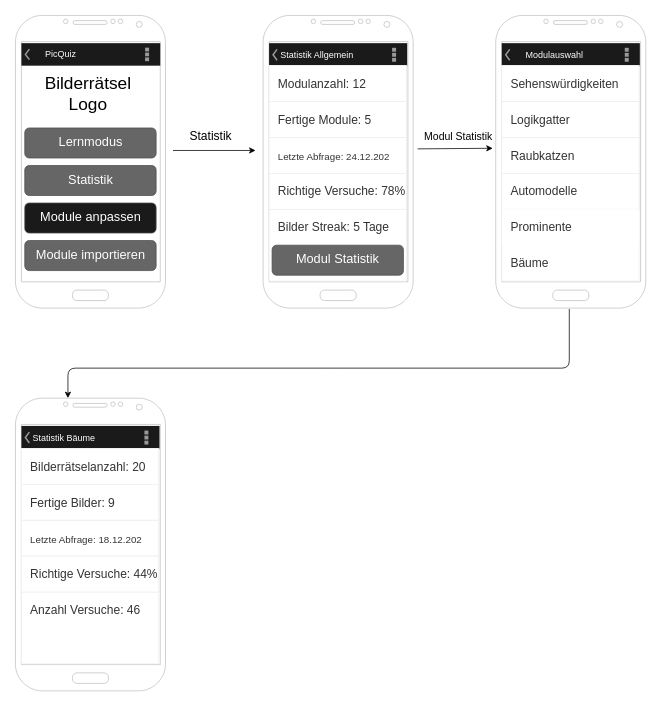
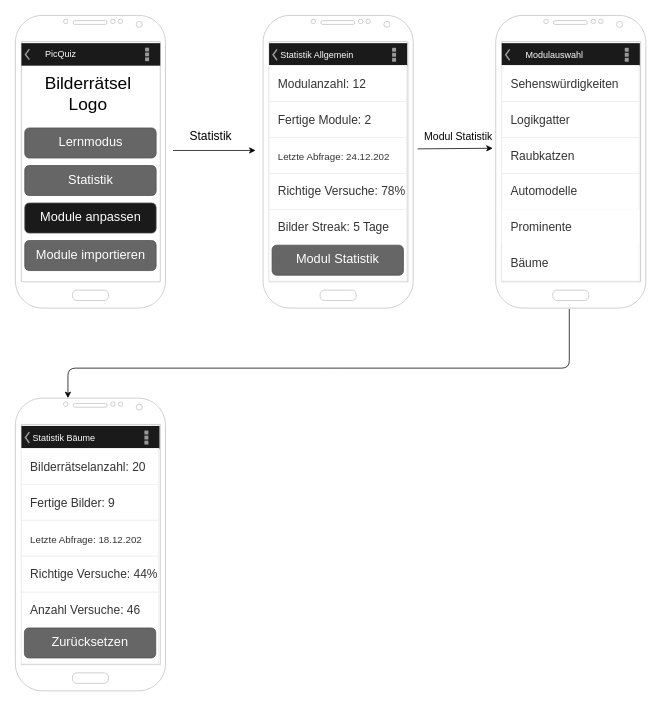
  <mxCell id="0" />
  <mxCell id="1" parent="0" />
  <mxCell id="2" value="" style="verticalLabelPosition=bottom;verticalAlign=top;html=1;shadow=0;dashed=0;strokeWidth=1;shape=mxgraph.android.phone2;strokeColor=#c0c0c0;" parent="1" vertex="1"><mxGeometry x="20" y="20" width="200" height="390" as="geometry" /></mxCell>
  <mxCell id="3" value="Lernmodus" style="rounded=1;html=1;shadow=0;dashed=0;whiteSpace=wrap;fontSize=17;fillColor=#666666;align=center;strokeColor=#4D4D4D;fontColor=#ffffff;" parent="1" vertex="1"><mxGeometry x="32.5" y="170" width="175" height="40" as="geometry" /></mxCell>
  <mxCell id="4" value="Bilderrätsel Logo" style="text;html=1;strokeColor=none;fillColor=none;align=center;verticalAlign=middle;whiteSpace=wrap;rounded=0;fontSize=23;" parent="1" vertex="1"><mxGeometry x="32.5" y="80" width="167.5" height="90" as="geometry" /></mxCell>
  <mxCell id="5" value="Module anpassen" style="rounded=1;html=1;shadow=0;dashed=0;whiteSpace=wrap;fontSize=17;fillColor=#1a1a1a;align=center;strokeColor=#4D4D4D;fontColor=#ffffff;" parent="1" vertex="1"><mxGeometry x="32.5" y="270" width="175" height="40" as="geometry" /></mxCell>
  <mxCell id="6" value="&lt;div&gt;Module importieren&lt;/div&gt;" style="rounded=1;html=1;shadow=0;dashed=0;whiteSpace=wrap;fontSize=17;fillColor=#666666;align=center;strokeColor=#4D4D4D;fontColor=#ffffff;" parent="1" vertex="1"><mxGeometry x="32.5" y="320" width="175" height="40" as="geometry" /></mxCell>
  <mxCell id="7" value="&lt;div&gt;Statistik&lt;/div&gt;" style="rounded=1;html=1;shadow=0;dashed=0;whiteSpace=wrap;fontSize=17;fillColor=#666666;align=center;strokeColor=#4D4D4D;fontColor=#ffffff;" parent="1" vertex="1"><mxGeometry x="32.5" y="220" width="175" height="40" as="geometry" /></mxCell>
  <mxCell id="8" value="&amp;nbsp;&amp;nbsp;&amp;nbsp;&amp;nbsp;&amp;nbsp;&amp;nbsp;&amp;nbsp;&amp;nbsp; PicQuiz" style="strokeWidth=1;html=1;shadow=0;dashed=0;shape=mxgraph.android.action_bar;fillColor=#1A1A1A;strokeColor=#c0c0c0;strokeWidth=2;fontColor=#FFFFFF;align=left;" parent="1" vertex="1"><mxGeometry x="28" y="57" width="185" height="30" as="geometry" /></mxCell>
  <mxCell id="9" value="Statistik" style="endArrow=classic;html=1;fontSize=16;" parent="1" edge="1"><mxGeometry x="-0.091" y="20" width="50" height="50" relative="1" as="geometry"><mxPoint x="230" y="200" as="sourcePoint" /><mxPoint x="340" y="200" as="targetPoint" /><mxPoint as="offset" /></mxGeometry></mxCell>
  <mxCell id="10" value="&lt;font style=&quot;font-size: 14px&quot;&gt;Modul Statistik&lt;/font&gt;" style="endArrow=classic;html=1;fontSize=16;entryX=-0.02;entryY=0.454;entryDx=0;entryDy=0;entryPerimeter=0;exitX=1.03;exitY=0.456;exitDx=0;exitDy=0;exitPerimeter=0;" parent="1" source="12" edge="1"><mxGeometry x="0.083" y="17" width="50" height="50" relative="1" as="geometry"><mxPoint x="530" y="370" as="sourcePoint" /><mxPoint x="656" y="197.06" as="targetPoint" /><mxPoint as="offset" /></mxGeometry></mxCell>
  <mxCell id="11" value="" style="group" parent="1" vertex="1" connectable="0"><mxGeometry x="350" y="20" width="200" height="390" as="geometry" /></mxCell>
  <mxCell id="12" value="" style="verticalLabelPosition=bottom;verticalAlign=top;html=1;shadow=0;dashed=0;strokeWidth=1;shape=mxgraph.android.phone2;strokeColor=#c0c0c0;" parent="11" vertex="1"><mxGeometry width="200" height="390" as="geometry" /></mxCell>
  <mxCell id="13" value="&amp;nbsp;&amp;nbsp;&amp;nbsp; Statistik Allgemein" style="strokeWidth=1;html=1;shadow=0;dashed=0;shape=mxgraph.android.action_bar;fillColor=#1A1A1A;strokeColor=#c0c0c0;strokeWidth=2;fontColor=#FFFFFF;align=left;" parent="11" vertex="1"><mxGeometry x="8" y="37" width="184" height="31" as="geometry" /></mxCell>
  <mxCell id="14" value="" style="group;fillColor=#ffffff;strokeColor=#EEEEEE;" parent="11" vertex="1" connectable="0"><mxGeometry x="8" y="67" width="183" height="287" as="geometry" /></mxCell>
  <mxCell id="15" value="" style="group" parent="14" vertex="1" connectable="0"><mxGeometry width="183" height="287" as="geometry" /></mxCell>
  <mxCell id="16" value="" style="strokeColor=inherit;fillColor=inherit;gradientColor=inherit;strokeWidth=1;html=1;shadow=0;dashed=0;shape=mxgraph.android.rrect;rSize=0;align=left;spacingLeft=10;fontSize=16;fontColor=#333333;" parent="15" vertex="1" connectable="0"><mxGeometry width="183" height="239.167" as="geometry" /></mxCell>
  <mxCell id="17" value="" style="group" parent="16" vertex="1" connectable="0"><mxGeometry width="183" height="239.167" as="geometry" /></mxCell>
  <mxCell id="18" value="" style="strokeWidth=1;html=1;shadow=0;dashed=0;shape=mxgraph.android.rrect;rSize=0;strokeColor=#eeeeee;gradientColor=none;fontSize=22;align=left;" parent="17" vertex="1"><mxGeometry width="183" height="191.333" as="geometry" /></mxCell>
  <mxCell id="19" value="Modulanzahl: 12" style="strokeColor=inherit;fillColor=inherit;gradientColor=inherit;strokeWidth=1;html=1;shadow=0;dashed=0;shape=mxgraph.android.rrect;rSize=0;align=left;spacingLeft=10;fontSize=16;fontColor=#333333;" parent="18" vertex="1"><mxGeometry width="183" height="47.833" as="geometry" /></mxCell>
- <mxCell id="20" value="Fertige Module: 5" style="strokeColor=inherit;fillColor=inherit;gradientColor=inherit;strokeWidth=1;html=1;shadow=0;dashed=0;shape=mxgraph.android.rrect;rSize=0;align=left;spacingLeft=10;fontSize=16;fontColor=#333333;" parent="18" vertex="1"><mxGeometry y="47.833" width="183" height="47.833" as="geometry" /></mxCell>
+ <mxCell id="20" value="Fertige Module: 2" style="strokeColor=inherit;fillColor=inherit;gradientColor=inherit;strokeWidth=1;html=1;shadow=0;dashed=0;shape=mxgraph.android.rrect;rSize=0;align=left;spacingLeft=10;fontSize=16;fontColor=#333333;" parent="18" vertex="1"><mxGeometry y="47.833" width="183" height="47.833" as="geometry" /></mxCell>
  <mxCell id="21" value="&lt;font style=&quot;font-size: 13px&quot;&gt;Letzte Abfrage: 24.12.202&lt;/font&gt;" style="strokeColor=inherit;fillColor=inherit;gradientColor=inherit;strokeWidth=1;html=1;shadow=0;dashed=0;shape=mxgraph.android.rrect;rSize=0;align=left;spacingLeft=10;fontSize=16;fontColor=#333333;" parent="18" vertex="1"><mxGeometry y="95.667" width="183" height="47.833" as="geometry" /></mxCell>
  <mxCell id="22" value="Richtige Versuche: 78%" style="strokeColor=inherit;fillColor=inherit;gradientColor=inherit;strokeWidth=1;html=1;shadow=0;dashed=0;shape=mxgraph.android.rrect;rSize=0;align=left;spacingLeft=10;fontSize=16;fontColor=#333333;" parent="18" vertex="1"><mxGeometry y="143.5" width="183" height="47.833" as="geometry" /></mxCell>
  <mxCell id="23" value="Bilder Streak: 5 Tage" style="strokeColor=inherit;fillColor=inherit;gradientColor=inherit;strokeWidth=1;html=1;shadow=0;dashed=0;shape=mxgraph.android.rrect;rSize=0;align=left;spacingLeft=10;fontSize=16;fontColor=#333333;" parent="17" vertex="1"><mxGeometry y="191.333" width="183" height="47.833" as="geometry" /></mxCell>
  <mxCell id="24" value="Modul Statistik" style="rounded=1;html=1;shadow=0;dashed=0;whiteSpace=wrap;fontSize=17;fillColor=#666666;align=center;strokeColor=#4D4D4D;fontColor=#ffffff;" vertex="1" parent="14"><mxGeometry x="4" y="239.17" width="175" height="40" as="geometry" /></mxCell>
  <mxCell id="25" value="" style="group" vertex="1" connectable="0" parent="1"><mxGeometry x="660" y="20" width="200" height="390" as="geometry" /></mxCell>
  <mxCell id="26" value="" style="verticalLabelPosition=bottom;verticalAlign=top;html=1;shadow=0;dashed=0;strokeWidth=1;shape=mxgraph.android.phone2;strokeColor=#c0c0c0;" vertex="1" parent="25"><mxGeometry width="200" height="390" as="geometry" /></mxCell>
  <mxCell id="27" value="&amp;nbsp;&amp;nbsp;&amp;nbsp;&amp;nbsp;&amp;nbsp;&amp;nbsp;&amp;nbsp;&amp;nbsp; Modulauswahl" style="strokeWidth=1;html=1;shadow=0;dashed=0;shape=mxgraph.android.action_bar;fillColor=#1A1A1A;strokeColor=#c0c0c0;strokeWidth=2;fontColor=#FFFFFF;align=left;" vertex="1" parent="25"><mxGeometry x="8" y="37" width="184" height="31" as="geometry" /></mxCell>
  <mxCell id="28" value="" style="group;fillColor=#ffffff;strokeColor=#EEEEEE;" vertex="1" connectable="0" parent="25"><mxGeometry x="8" y="67" width="183" height="287" as="geometry" /></mxCell>
  <mxCell id="29" value="" style="group" vertex="1" connectable="0" parent="28"><mxGeometry width="183" height="287" as="geometry" /></mxCell>
  <mxCell id="30" value="" style="strokeColor=inherit;fillColor=inherit;gradientColor=inherit;strokeWidth=1;html=1;shadow=0;dashed=0;shape=mxgraph.android.rrect;rSize=0;align=left;spacingLeft=10;fontSize=16;fontColor=#333333;" vertex="1" connectable="0" parent="29"><mxGeometry width="183" height="239.167" as="geometry" /></mxCell>
  <mxCell id="31" value="" style="group" vertex="1" connectable="0" parent="30"><mxGeometry width="183" height="239.167" as="geometry" /></mxCell>
  <mxCell id="32" value="" style="strokeWidth=1;html=1;shadow=0;dashed=0;shape=mxgraph.android.rrect;rSize=0;strokeColor=#eeeeee;gradientColor=none;fontSize=22;align=left;" vertex="1" parent="31"><mxGeometry width="183" height="191.333" as="geometry" /></mxCell>
  <mxCell id="33" value="Sehenswürdigkeiten" style="strokeColor=inherit;fillColor=inherit;gradientColor=inherit;strokeWidth=1;html=1;shadow=0;dashed=0;shape=mxgraph.android.rrect;rSize=0;align=left;spacingLeft=10;fontSize=16;fontColor=#333333;" vertex="1" parent="32"><mxGeometry width="183" height="47.833" as="geometry" /></mxCell>
  <mxCell id="34" value="Logikgatter" style="strokeColor=inherit;fillColor=inherit;gradientColor=inherit;strokeWidth=1;html=1;shadow=0;dashed=0;shape=mxgraph.android.rrect;rSize=0;align=left;spacingLeft=10;fontSize=16;fontColor=#333333;" vertex="1" parent="32"><mxGeometry y="47.833" width="183" height="47.833" as="geometry" /></mxCell>
  <mxCell id="35" value="&lt;div&gt;Raubkatzen&lt;/div&gt;" style="strokeColor=inherit;fillColor=inherit;gradientColor=inherit;strokeWidth=1;html=1;shadow=0;dashed=0;shape=mxgraph.android.rrect;rSize=0;align=left;spacingLeft=10;fontSize=16;fontColor=#333333;" vertex="1" parent="32"><mxGeometry y="95.667" width="183" height="47.833" as="geometry" /></mxCell>
  <mxCell id="36" value="&lt;div&gt;Automodelle&lt;/div&gt;" style="strokeColor=inherit;fillColor=inherit;gradientColor=inherit;strokeWidth=1;html=1;shadow=0;dashed=0;shape=mxgraph.android.rrect;rSize=0;align=left;spacingLeft=10;fontSize=16;fontColor=#333333;" vertex="1" parent="32"><mxGeometry y="143.5" width="183" height="47.833" as="geometry" /></mxCell>
  <mxCell id="37" value="Prominente" style="strokeColor=inherit;gradientColor=inherit;strokeWidth=1;html=1;shadow=0;dashed=0;shape=mxgraph.android.rrect;rSize=0;align=left;spacingLeft=10;fontSize=16;fontColor=#333333;" vertex="1" parent="31"><mxGeometry y="191.333" width="183" height="47.833" as="geometry" /></mxCell>
  <mxCell id="38" value="&lt;div&gt;Bäume&lt;/div&gt;" style="strokeColor=inherit;fillColor=inherit;gradientColor=inherit;strokeWidth=1;html=1;shadow=0;dashed=0;shape=mxgraph.android.rrect;rSize=0;align=left;spacingLeft=10;fontSize=16;fontColor=#333333;" vertex="1" parent="29"><mxGeometry y="239.167" width="183" height="47.833" as="geometry" /></mxCell>
  <mxCell id="39" value="" style="endArrow=classic;html=1;exitX=0.49;exitY=1.003;exitDx=0;exitDy=0;exitPerimeter=0;" edge="1" parent="1" source="26"><mxGeometry width="50" height="50" relative="1" as="geometry"><mxPoint x="400" y="540" as="sourcePoint" /><mxPoint x="90" y="530" as="targetPoint" /><Array as="points"><mxPoint x="758" y="490" /><mxPoint x="440" y="490" /><mxPoint x="90" y="490" /></Array></mxGeometry></mxCell>
  <mxCell id="40" value="" style="group" vertex="1" connectable="0" parent="1"><mxGeometry x="20" y="530" width="200" height="390" as="geometry" /></mxCell>
  <mxCell id="41" value="" style="verticalLabelPosition=bottom;verticalAlign=top;html=1;shadow=0;dashed=0;strokeWidth=1;shape=mxgraph.android.phone2;strokeColor=#c0c0c0;" vertex="1" parent="40"><mxGeometry width="200" height="390" as="geometry" /></mxCell>
  <mxCell id="42" value="&amp;nbsp;&amp;nbsp;&amp;nbsp; Statistik Bäume" style="strokeWidth=1;html=1;shadow=0;dashed=0;shape=mxgraph.android.action_bar;fillColor=#1A1A1A;strokeColor=#c0c0c0;strokeWidth=2;fontColor=#FFFFFF;align=left;" vertex="1" parent="40"><mxGeometry x="8" y="37" width="184" height="31" as="geometry" /></mxCell>
  <mxCell id="43" value="" style="group;fillColor=#ffffff;strokeColor=#EEEEEE;" vertex="1" connectable="0" parent="40"><mxGeometry x="8" y="67" width="183" height="287" as="geometry" /></mxCell>
  <mxCell id="44" value="" style="group" vertex="1" connectable="0" parent="43"><mxGeometry width="183" height="287" as="geometry" /></mxCell>
  <mxCell id="45" value="" style="strokeColor=inherit;fillColor=inherit;gradientColor=inherit;strokeWidth=1;html=1;shadow=0;dashed=0;shape=mxgraph.android.rrect;rSize=0;align=left;spacingLeft=10;fontSize=16;fontColor=#333333;" vertex="1" connectable="0" parent="44"><mxGeometry width="183" height="239.167" as="geometry" /></mxCell>
  <mxCell id="46" value="" style="group" vertex="1" connectable="0" parent="45"><mxGeometry width="183" height="239.167" as="geometry" /></mxCell>
  <mxCell id="47" value="" style="strokeWidth=1;html=1;shadow=0;dashed=0;shape=mxgraph.android.rrect;rSize=0;strokeColor=#eeeeee;gradientColor=none;fontSize=22;align=left;" vertex="1" parent="46"><mxGeometry width="183" height="191.333" as="geometry" /></mxCell>
  <mxCell id="48" value="Bilderrätselanzahl: 20" style="strokeColor=inherit;fillColor=inherit;gradientColor=inherit;strokeWidth=1;html=1;shadow=0;dashed=0;shape=mxgraph.android.rrect;rSize=0;align=left;spacingLeft=10;fontSize=16;fontColor=#333333;" vertex="1" parent="47"><mxGeometry width="183" height="47.833" as="geometry" /></mxCell>
  <mxCell id="49" value="Fertige Bilder: 9" style="strokeColor=inherit;fillColor=inherit;gradientColor=inherit;strokeWidth=1;html=1;shadow=0;dashed=0;shape=mxgraph.android.rrect;rSize=0;align=left;spacingLeft=10;fontSize=16;fontColor=#333333;" vertex="1" parent="47"><mxGeometry y="47.833" width="183" height="47.833" as="geometry" /></mxCell>
  <mxCell id="50" value="&lt;font style=&quot;font-size: 13px&quot;&gt;Letzte Abfrage: 18.12.202&lt;/font&gt;" style="strokeColor=inherit;fillColor=inherit;gradientColor=inherit;strokeWidth=1;html=1;shadow=0;dashed=0;shape=mxgraph.android.rrect;rSize=0;align=left;spacingLeft=10;fontSize=16;fontColor=#333333;" vertex="1" parent="47"><mxGeometry y="95.667" width="183" height="47.833" as="geometry" /></mxCell>
  <mxCell id="51" value="Richtige Versuche: 44%" style="strokeColor=inherit;fillColor=inherit;gradientColor=inherit;strokeWidth=1;html=1;shadow=0;dashed=0;shape=mxgraph.android.rrect;rSize=0;align=left;spacingLeft=10;fontSize=16;fontColor=#333333;" vertex="1" parent="47"><mxGeometry y="143.5" width="183" height="47.833" as="geometry" /></mxCell>
  <mxCell id="52" value="Anzahl Versuche: 46" style="strokeColor=inherit;fillColor=inherit;gradientColor=inherit;strokeWidth=1;html=1;shadow=0;dashed=0;shape=mxgraph.android.rrect;rSize=0;align=left;spacingLeft=10;fontSize=16;fontColor=#333333;" vertex="1" parent="46"><mxGeometry y="191.333" width="183" height="47.833" as="geometry" /></mxCell>
+ <mxCell id="53" value="Zurücksetzen" style="rounded=1;html=1;shadow=0;dashed=0;whiteSpace=wrap;fontSize=17;fillColor=#666666;align=center;strokeColor=#4D4D4D;fontColor=#ffffff;" vertex="1" parent="43"><mxGeometry x="4" y="239.17" width="175" height="40" as="geometry" /></mxCell>
